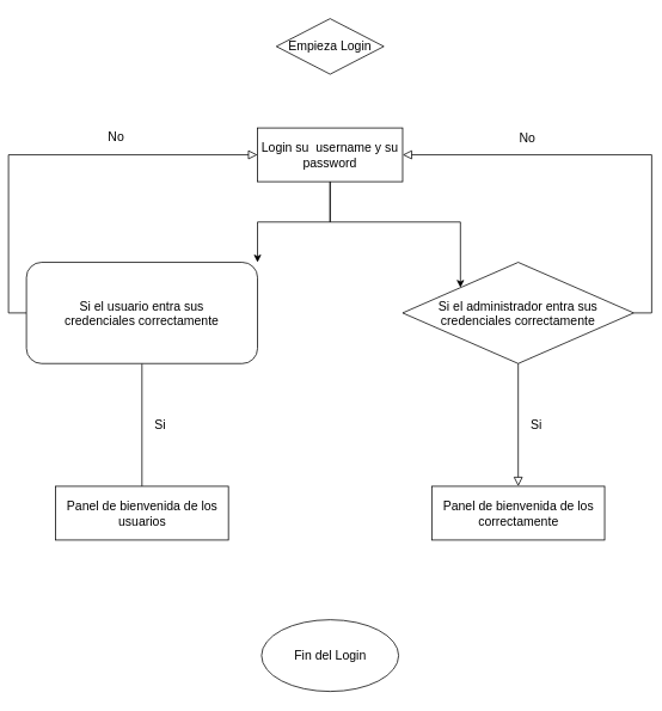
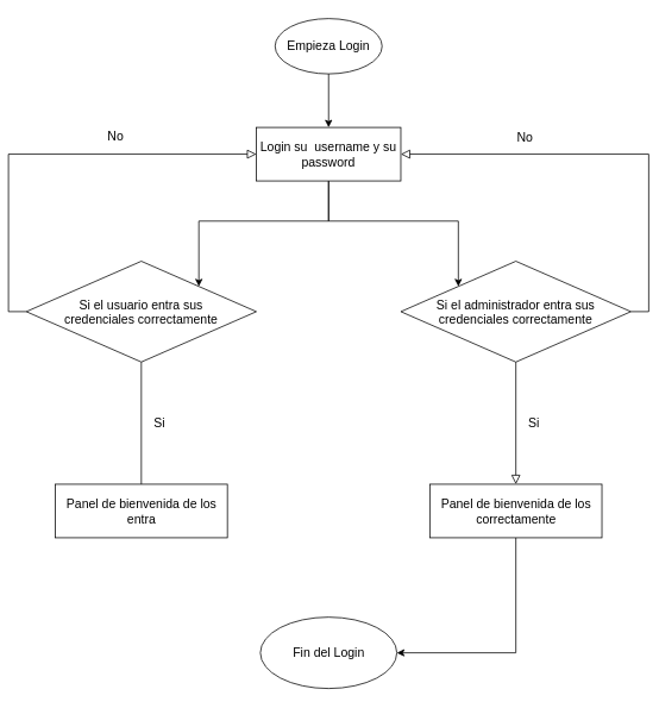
  <mxCell id="0" />
  <mxCell id="1" parent="0" />
  <mxCell id="2" value="Si" style="rounded=0;html=1;jettySize=auto;orthogonalLoop=1;fontSize=14;endArrow=none;endFill=0;endSize=8;strokeWidth=1;shadow=0;labelBackgroundColor=none;edgeStyle=orthogonalEdgeStyle;exitX=0.5;exitY=1;exitDx=0;exitDy=0;entryX=0.5;entryY=0;entryDx=0;entryDy=0;" parent="1" source="10" target="12" edge="1"><mxGeometry y="20" relative="1" as="geometry"><mxPoint as="offset" /><mxPoint x="144" y="491" as="sourcePoint" /><mxPoint x="168" y="527" as="targetPoint" /></mxGeometry></mxCell>
  <mxCell id="3" value="No" style="edgeStyle=orthogonalEdgeStyle;rounded=0;html=1;jettySize=auto;orthogonalLoop=1;fontSize=14;endArrow=block;endFill=0;endSize=8;strokeWidth=1;shadow=0;labelBackgroundColor=none;exitX=1;exitY=0.5;exitDx=0;exitDy=0;entryX=1;entryY=0.5;entryDx=0;entryDy=0;" parent="1" source="11" target="9" edge="1"><mxGeometry x="0.418" y="-19" relative="1" as="geometry"><mxPoint as="offset" /><mxPoint x="538" y="144" as="sourcePoint" /><mxPoint x="588" y="144" as="targetPoint" /></mxGeometry></mxCell>
  <mxCell id="4" value="No" style="rounded=0;html=1;jettySize=auto;orthogonalLoop=1;fontSize=14;endArrow=block;endFill=0;endSize=8;strokeWidth=1;shadow=0;labelBackgroundColor=none;edgeStyle=orthogonalEdgeStyle;exitX=0;exitY=0.5;exitDx=0;exitDy=0;entryX=0;entryY=0.5;entryDx=0;entryDy=0;" parent="1" source="10" target="9" edge="1"><mxGeometry x="0.333" y="20" relative="1" as="geometry"><mxPoint as="offset" /><mxPoint x="33" y="246" as="sourcePoint" /><mxPoint x="33" y="306" as="targetPoint" /></mxGeometry></mxCell>
- <mxCell id="6" value="Empieza Login" style="rhombus;whiteSpace=wrap;html=1;fontSize=14;" vertex="1" parent="1"><mxGeometry x="299" y="20" width="120" height="62" as="geometry" /></mxCell>
+ <mxCell id="5" style="edgeStyle=orthogonalEdgeStyle;rounded=0;orthogonalLoop=1;jettySize=auto;html=1;entryX=0.5;entryY=0;entryDx=0;entryDy=0;" edge="1" parent="1" source="6" target="9"><mxGeometry relative="1" as="geometry" /></mxCell>
+ <mxCell id="6" value="Empieza Login" style="ellipse;whiteSpace=wrap;html=1;fontSize=14;" vertex="1" parent="1"><mxGeometry x="299" y="20" width="120" height="62" as="geometry" /></mxCell>
  <mxCell id="7" style="edgeStyle=orthogonalEdgeStyle;rounded=0;orthogonalLoop=1;jettySize=auto;html=1;entryX=1;entryY=0;entryDx=0;entryDy=0;" edge="1" parent="1" source="9" target="10"><mxGeometry relative="1" as="geometry" /></mxCell>
  <mxCell id="8" style="edgeStyle=orthogonalEdgeStyle;rounded=0;orthogonalLoop=1;jettySize=auto;html=1;entryX=0;entryY=0;entryDx=0;entryDy=0;" edge="1" parent="1" source="9" target="11"><mxGeometry relative="1" as="geometry" /></mxCell>
  <mxCell id="9" value="Login su&amp;nbsp; username y su password" style="rounded=0;whiteSpace=wrap;html=1;fontSize=14;" vertex="1" parent="1"><mxGeometry x="278" y="142" width="162" height="60" as="geometry" /></mxCell>
- <mxCell id="10" value="Si el usuario entra sus&lt;div&gt;credenciales correctamente&lt;/div&gt;" style="whiteSpace=wrap;html=1;fontSize=14;rounded=1;" vertex="1" parent="1"><mxGeometry x="20" y="292" width="258" height="113" as="geometry" /></mxCell>
+ <mxCell id="10" value="Si el usuario entra sus&lt;div&gt;credenciales correctamente&lt;/div&gt;" style="rhombus;whiteSpace=wrap;html=1;fontSize=14;" vertex="1" parent="1"><mxGeometry x="20" y="292" width="258" height="113" as="geometry" /></mxCell>
  <mxCell id="11" value="Si el administrador entra sus&lt;div&gt;credenciales correctamente&lt;/div&gt;" style="rhombus;whiteSpace=wrap;html=1;fontSize=14;" vertex="1" parent="1"><mxGeometry x="440" y="292" width="258" height="113" as="geometry" /></mxCell>
- <mxCell id="12" value="Panel de bienvenida de los usuarios" style="rounded=0;whiteSpace=wrap;html=1;fontSize=14;" vertex="1" parent="1"><mxGeometry x="52.5" y="542" width="193" height="60" as="geometry" /></mxCell>
+ <mxCell id="12" value="Panel de bienvenida de los entra" style="rounded=0;whiteSpace=wrap;html=1;fontSize=14;" vertex="1" parent="1"><mxGeometry x="52.5" y="542" width="193" height="60" as="geometry" /></mxCell>
+ <mxCell id="13" style="edgeStyle=orthogonalEdgeStyle;rounded=0;orthogonalLoop=1;jettySize=auto;html=1;entryX=1;entryY=0.5;entryDx=0;entryDy=0;exitX=0.5;exitY=1;exitDx=0;exitDy=0;" edge="1" parent="1" source="14" target="16"><mxGeometry relative="1" as="geometry" /></mxCell>
  <mxCell id="14" value="Panel de bienvenida de los correctamente" style="rounded=0;whiteSpace=wrap;html=1;fontSize=14;" vertex="1" parent="1"><mxGeometry x="472.5" y="542" width="193" height="60" as="geometry" /></mxCell>
  <mxCell id="15" value="Si" style="rounded=0;html=1;jettySize=auto;orthogonalLoop=1;fontSize=14;endArrow=block;endFill=0;endSize=8;strokeWidth=1;shadow=0;labelBackgroundColor=none;edgeStyle=orthogonalEdgeStyle;exitX=0.5;exitY=1;exitDx=0;exitDy=0;entryX=0.5;entryY=0;entryDx=0;entryDy=0;" edge="1" parent="1" source="11" target="14"><mxGeometry y="20" relative="1" as="geometry"><mxPoint as="offset" /><mxPoint x="564" y="422" as="sourcePoint" /><mxPoint x="564" y="559" as="targetPoint" /></mxGeometry></mxCell>
  <mxCell id="16" value="Fin del Login" style="ellipse;whiteSpace=wrap;html=1;fontSize=14;" vertex="1" parent="1"><mxGeometry x="282.5" y="691" width="153" height="80" as="geometry" /></mxCell>
